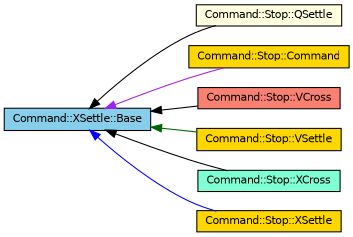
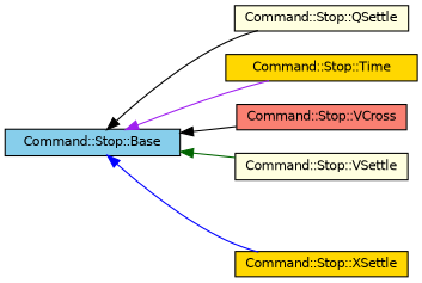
  digraph {
    rankdir=LR
    node [color=black fillcolor=lightyellow fontname=Helvetica fontsize=10 shape=record style=filled]
    edge [color=black dir=back fontname=Helvetica fontsize=10 labelfontname=Helvetica labelfontsize=10 style=solid]
-   n1 [fillcolor=skyblue fontcolor=black height=0.2 label="Command::XSettle::Base" width=0.4]
+   n1 [fillcolor=skyblue fontcolor=black height=0.2 label="Command::Stop::Base" width=0.4]
    n2 [height=0.2 label="Command::Stop::QSettle" width=0.4]
-   n3 [fillcolor=gold height=0.2 label="Command::Stop::Command" width=0.4]
+   n3 [fillcolor=gold height=0.2 label="Command::Stop::Time" width=0.4]
    n4 [fillcolor=salmon height=0.2 label="Command::Stop::VCross" width=0.4]
-   n5 [fillcolor=gold height=0.2 label="Command::Stop::VSettle" width=0.4]
-   n6 [fillcolor=aquamarine height=0.2 label="Command::Stop::XCross" width=0.4]
+   n5 [height=0.2 label="Command::Stop::VSettle" width=0.4]
    n7 [fillcolor=gold height=0.2 label="Command::Stop::XSettle" width=0.4]
    n1 -> n2
    n1 -> n3 [color=purple]
    n1 -> n4
    n1 -> n5 [color=darkgreen]
-   n1 -> n6
    n1 -> n7 [color=blue]
  }
